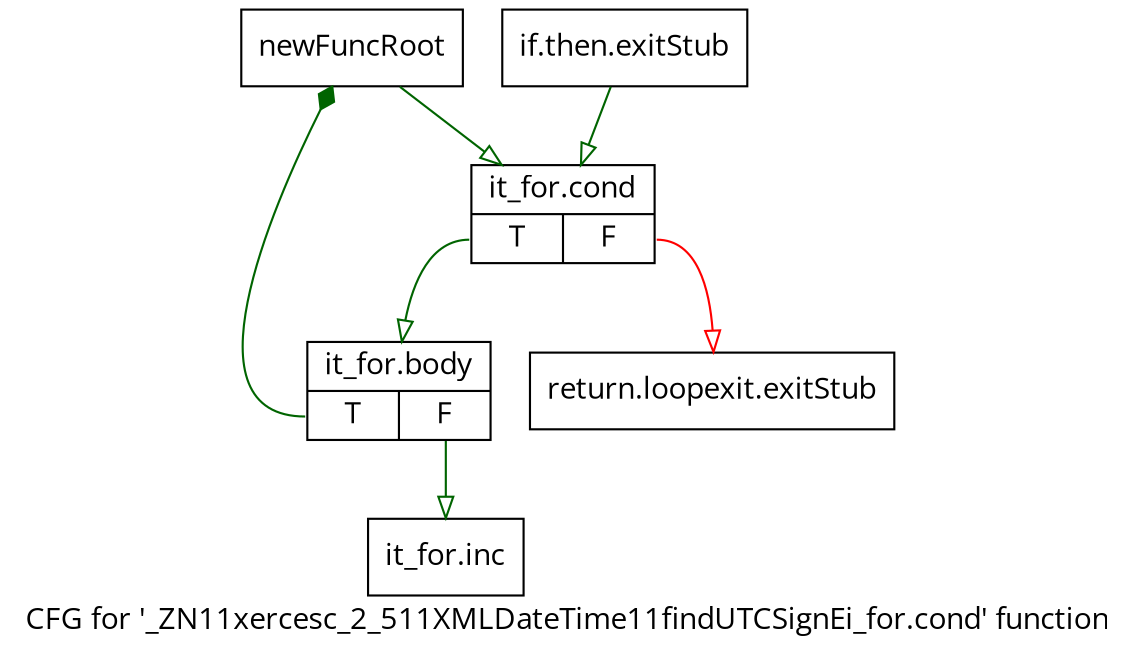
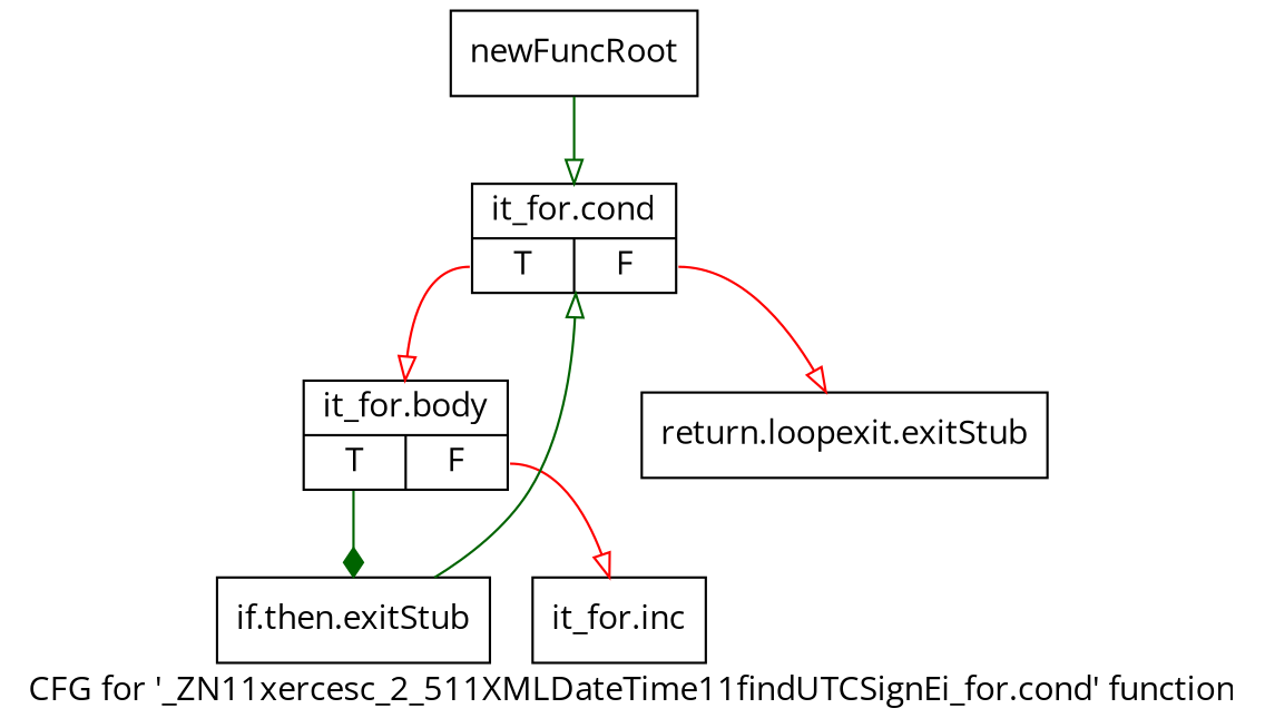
  digraph {
    fontname="Open Sans"
    label="CFG for '_ZN11xercesc_2_511XMLDateTime11findUTCSignEi_for.cond' function"
    node [fontname="Open Sans" shape=record]
    edge [arrowhead=onormal color=darkgreen fontname="Open Sans"]
    n1 [label="{newFuncRoot}"]
    n2 [label="{it_for.cond|{<s0>T|<s1>F}}"]
    n3 [label="{return.loopexit.exitStub}"]
    n4 [label="{it_for.body|{<s0>T|<s1>F}}"]
    n5 [label="{if.then.exitStub}"]
    n6 [label="{it_for.inc}"]
    n1 -> n2
    n2 -> n3 [color=red tailport=s1]
-   n2 -> n4 [tailport=s0]
-   n4 -> n1 [arrowhead=diamond tailport=s0]
-   n4 -> n6 [tailport=s1]
+   n2 -> n4 [color=red tailport=s0]
+   n4 -> n5 [arrowhead=diamond tailport=s0]
+   n4 -> n6 [color=red tailport=s1]
    n5 -> n2
  }
